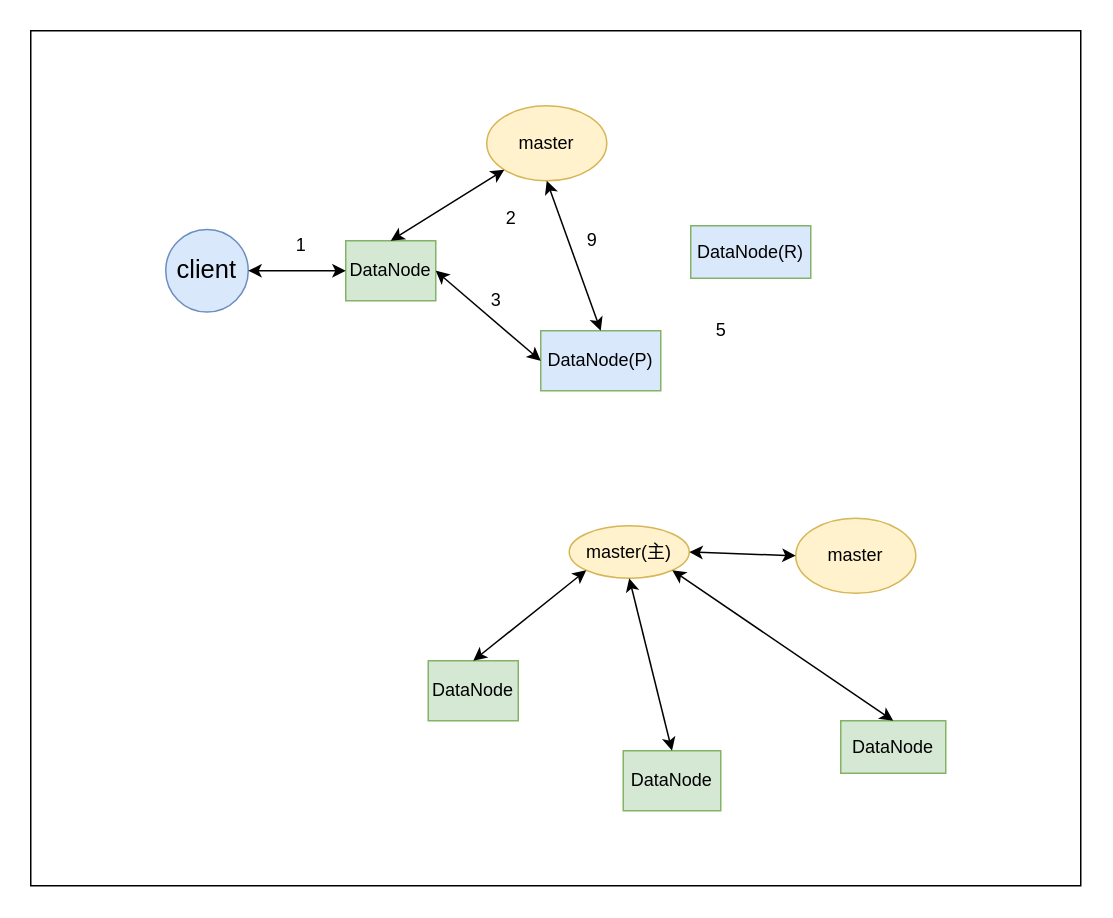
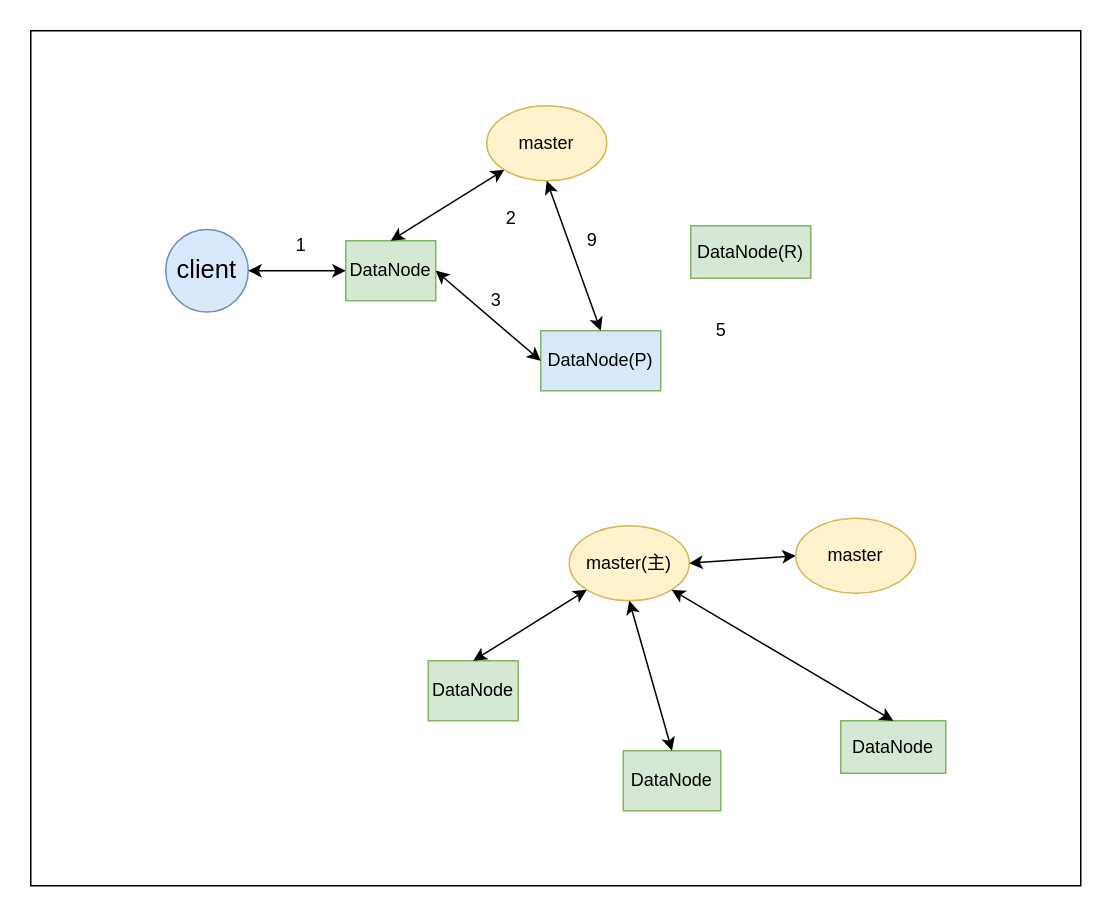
  <mxCell id="0" />
  <mxCell id="1" parent="0" />
  <mxCell id="2" value="" style="rounded=0;whiteSpace=wrap;html=1;" parent="1" vertex="1"><mxGeometry x="20" y="20" width="700" height="570" as="geometry" /></mxCell>
  <mxCell id="3" value="&lt;font style=&quot;font-size: 17px&quot;&gt;client&lt;/font&gt;" style="ellipse;whiteSpace=wrap;html=1;aspect=fixed;fillColor=#dae8fc;strokeColor=#6c8ebf;" parent="1" vertex="1"><mxGeometry x="110" y="152.5" width="55" height="55" as="geometry" /></mxCell>
  <mxCell id="4" value="DataNode" style="rounded=0;whiteSpace=wrap;html=1;fillColor=#d5e8d4;strokeColor=#82b366;" parent="1" vertex="1"><mxGeometry x="230" y="160" width="60" height="40" as="geometry" /></mxCell>
  <mxCell id="5" value="master" style="ellipse;whiteSpace=wrap;html=1;fillColor=#fff2cc;strokeColor=#d6b656;" parent="1" vertex="1"><mxGeometry x="324" y="70" width="80" height="50" as="geometry" /></mxCell>
- <mxCell id="6" value="DataNode(R)" style="rounded=0;whiteSpace=wrap;html=1;fillColor=#dae8fc;strokeColor=#82b366;" parent="1" vertex="1"><mxGeometry x="460" y="150" width="80" height="35" as="geometry" /></mxCell>
+ <mxCell id="6" value="DataNode(R)" style="rounded=0;whiteSpace=wrap;html=1;fillColor=#d5e8d4;strokeColor=#82b366;" parent="1" vertex="1"><mxGeometry x="460" y="150" width="80" height="35" as="geometry" /></mxCell>
  <mxCell id="7" value="DataNode(P)" style="rounded=0;whiteSpace=wrap;html=1;fillColor=#dae8fc;strokeColor=#82b366;" parent="1" vertex="1"><mxGeometry x="360" y="220" width="80" height="40" as="geometry" /></mxCell>
  <mxCell id="8" value="" style="endArrow=classic;startArrow=classic;html=1;exitX=1;exitY=0.5;exitDx=0;exitDy=0;entryX=0;entryY=0.5;entryDx=0;entryDy=0;" parent="1" source="3" target="4" edge="1"><mxGeometry width="50" height="50" relative="1" as="geometry"><mxPoint x="130" y="30" as="sourcePoint" /><mxPoint x="180" y="-20" as="targetPoint" /></mxGeometry></mxCell>
  <mxCell id="9" value="" style="endArrow=classic;startArrow=classic;html=1;exitX=0.5;exitY=0;exitDx=0;exitDy=0;entryX=0.5;entryY=1;entryDx=0;entryDy=0;" parent="1" source="7" target="5" edge="1"><mxGeometry width="50" height="50" relative="1" as="geometry"><mxPoint x="250" y="350" as="sourcePoint" /><mxPoint x="300" y="300" as="targetPoint" /></mxGeometry></mxCell>
  <mxCell id="10" value="" style="endArrow=classic;startArrow=classic;html=1;exitX=1;exitY=0.5;exitDx=0;exitDy=0;entryX=0;entryY=0.5;entryDx=0;entryDy=0;" parent="1" source="4" target="7" edge="1"><mxGeometry width="50" height="50" relative="1" as="geometry"><mxPoint x="400" y="160" as="sourcePoint" /><mxPoint x="450" y="110" as="targetPoint" /></mxGeometry></mxCell>
  <mxCell id="11" value="1" style="text;html=1;align=center;verticalAlign=middle;resizable=0;points=[];autosize=1;" parent="1" vertex="1"><mxGeometry x="190" y="152.5" width="20" height="20" as="geometry" /></mxCell>
  <mxCell id="12" value="3" style="text;html=1;align=center;verticalAlign=middle;resizable=0;points=[];autosize=1;" parent="1" vertex="1"><mxGeometry x="320" y="190" width="20" height="20" as="geometry" /></mxCell>
  <mxCell id="13" value="9" style="text;html=1;align=center;verticalAlign=middle;resizable=0;points=[];autosize=1;" parent="1" vertex="1"><mxGeometry x="384" y="150" width="20" height="20" as="geometry" /></mxCell>
  <mxCell id="14" value="5" style="text;html=1;align=center;verticalAlign=middle;resizable=0;points=[];autosize=1;" parent="1" vertex="1"><mxGeometry x="470" y="210" width="20" height="20" as="geometry" /></mxCell>
  <mxCell id="15" value="DataNode" style="rounded=0;whiteSpace=wrap;html=1;fillColor=#d5e8d4;strokeColor=#82b366;" parent="1" vertex="1"><mxGeometry x="285" y="440" width="60" height="40" as="geometry" /></mxCell>
- <mxCell id="16" value="master(主)" style="ellipse;whiteSpace=wrap;html=1;fillColor=#fff2cc;strokeColor=#d6b656;" parent="1" vertex="1"><mxGeometry x="379" y="350" width="80" height="35" as="geometry" /></mxCell>
+ <mxCell id="16" value="master(主)" style="ellipse;whiteSpace=wrap;html=1;fillColor=#fff2cc;strokeColor=#d6b656;" parent="1" vertex="1"><mxGeometry x="379" y="350" width="80" height="50" as="geometry" /></mxCell>
  <mxCell id="17" value="DataNode" style="rounded=0;whiteSpace=wrap;html=1;fillColor=#d5e8d4;strokeColor=#82b366;" parent="1" vertex="1"><mxGeometry x="560" y="480" width="70" height="35" as="geometry" /></mxCell>
  <mxCell id="18" value="DataNode" style="rounded=0;whiteSpace=wrap;html=1;fillColor=#d5e8d4;strokeColor=#82b366;" parent="1" vertex="1"><mxGeometry x="415" y="500" width="65" height="40" as="geometry" /></mxCell>
  <mxCell id="19" value="" style="endArrow=classic;startArrow=classic;html=1;exitX=0.5;exitY=0;exitDx=0;exitDy=0;entryX=0.5;entryY=1;entryDx=0;entryDy=0;" parent="1" source="18" target="16" edge="1"><mxGeometry width="50" height="50" relative="1" as="geometry"><mxPoint x="305" y="630" as="sourcePoint" /><mxPoint x="355" y="580" as="targetPoint" /></mxGeometry></mxCell>
  <mxCell id="20" value="" style="endArrow=classic;startArrow=classic;html=1;exitX=0.5;exitY=0;exitDx=0;exitDy=0;" parent="1" source="4" target="5" edge="1"><mxGeometry width="50" height="50" relative="1" as="geometry"><mxPoint x="220" y="150" as="sourcePoint" /><mxPoint x="270" y="100" as="targetPoint" /></mxGeometry></mxCell>
  <mxCell id="21" value="2" style="text;html=1;align=center;verticalAlign=middle;resizable=0;points=[];autosize=1;" parent="1" vertex="1"><mxGeometry x="330" y="135" width="20" height="20" as="geometry" /></mxCell>
  <mxCell id="22" value="" style="endArrow=classic;startArrow=classic;html=1;exitX=0.5;exitY=0;exitDx=0;exitDy=0;entryX=0;entryY=1;entryDx=0;entryDy=0;" parent="1" source="15" target="16" edge="1"><mxGeometry width="50" height="50" relative="1" as="geometry"><mxPoint x="260" y="360" as="sourcePoint" /><mxPoint x="310" y="310" as="targetPoint" /></mxGeometry></mxCell>
  <mxCell id="23" value="master" style="ellipse;whiteSpace=wrap;html=1;fillColor=#fff2cc;strokeColor=#d6b656;" parent="1" vertex="1"><mxGeometry x="530" y="345" width="80" height="50" as="geometry" /></mxCell>
  <mxCell id="24" value="" style="endArrow=classic;startArrow=classic;html=1;exitX=1;exitY=0.5;exitDx=0;exitDy=0;entryX=0;entryY=0.5;entryDx=0;entryDy=0;" parent="1" source="16" target="23" edge="1"><mxGeometry width="50" height="50" relative="1" as="geometry"><mxPoint x="220" y="380" as="sourcePoint" /><mxPoint x="270" y="330" as="targetPoint" /></mxGeometry></mxCell>
  <mxCell id="25" value="" style="endArrow=classic;startArrow=classic;html=1;entryX=1;entryY=1;entryDx=0;entryDy=0;exitX=0.5;exitY=0;exitDx=0;exitDy=0;" parent="1" source="17" target="16" edge="1"><mxGeometry width="50" height="50" relative="1" as="geometry"><mxPoint x="150" y="460" as="sourcePoint" /><mxPoint x="200" y="410" as="targetPoint" /></mxGeometry></mxCell>
